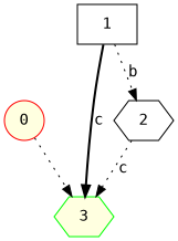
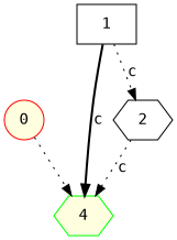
  digraph {
    fontname="DejaVu Sans Mono"
    node [fillcolor=lightyellow fontname="DejaVu Sans Mono" shape=hexagon style=filled]
    edge [fontname="DejaVu Sans Mono" style=dotted]
    0 [color=red shape=circle]
-   3 [color=green]
+   3 [color=green label=4]
    1 [fillcolor=white shape=box]
    2 [fillcolor=white]
    0 -> 3
    1 -> 3 [label=c style=bold]
-   1 -> 2 [label=b]
+   1 -> 2 [label=c]
    2 -> 3 [label=c]
  }
